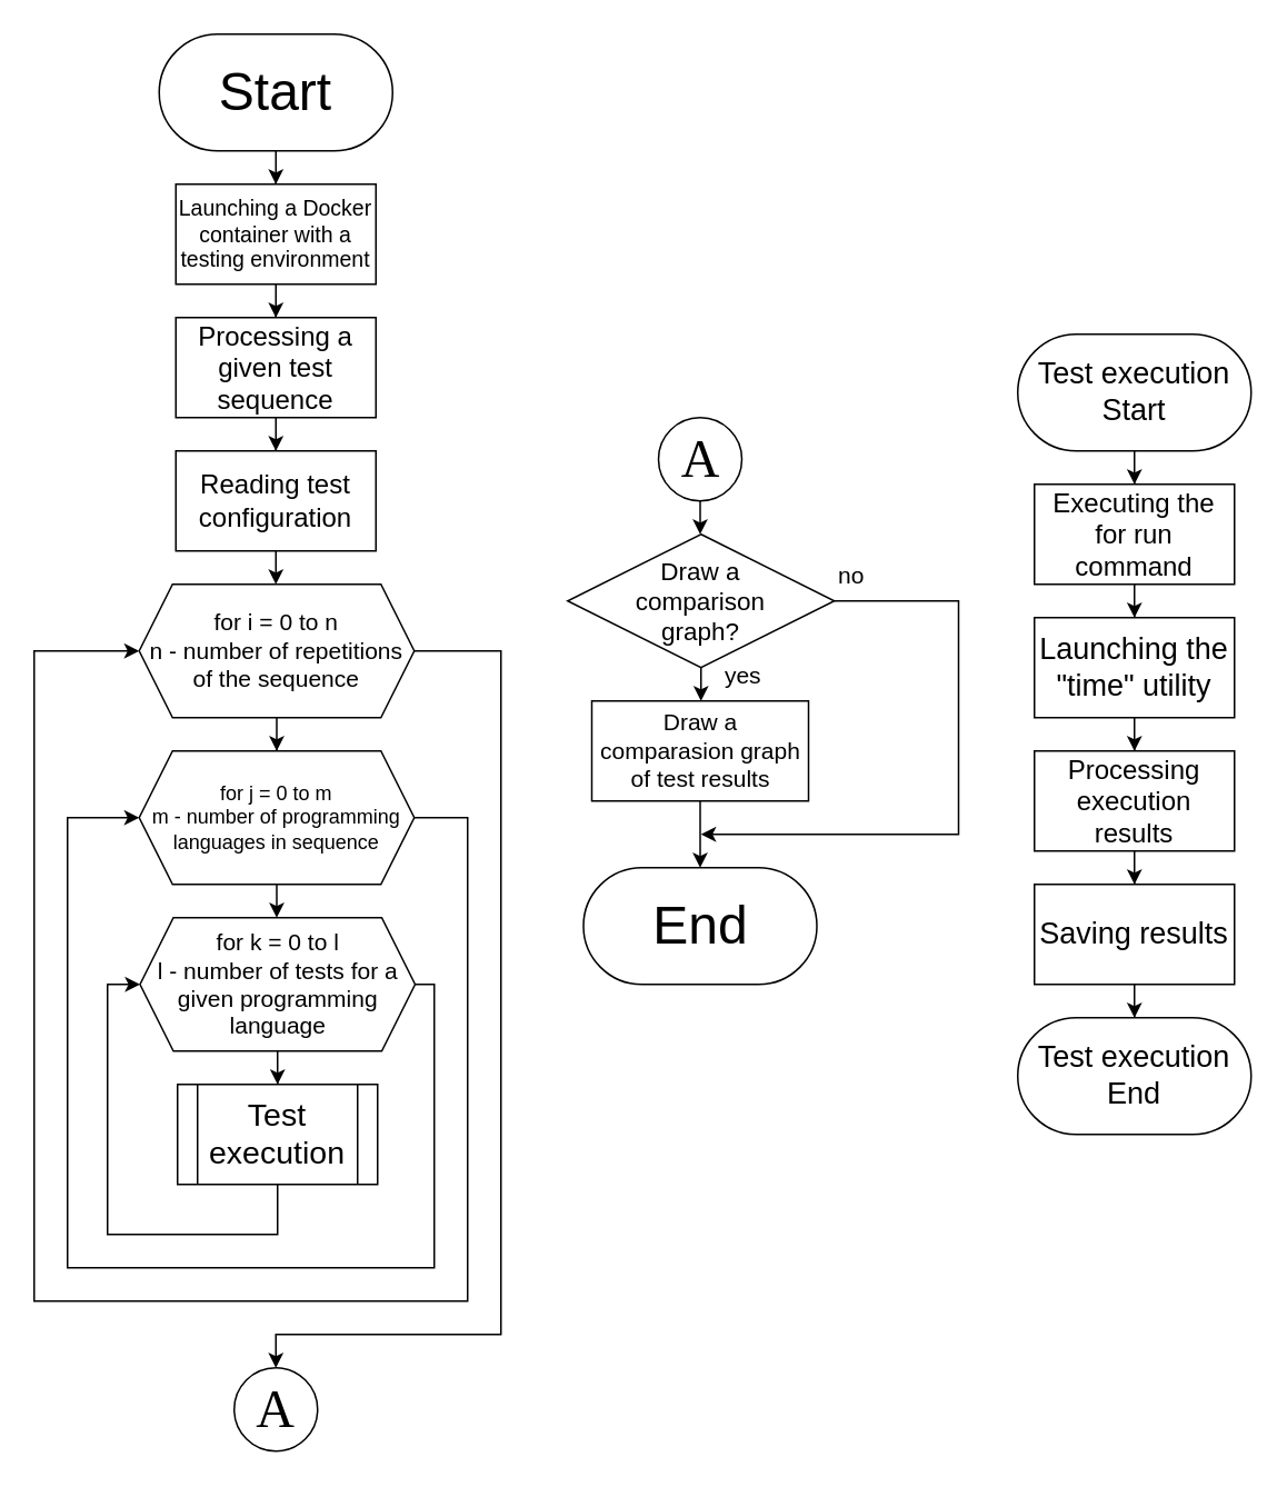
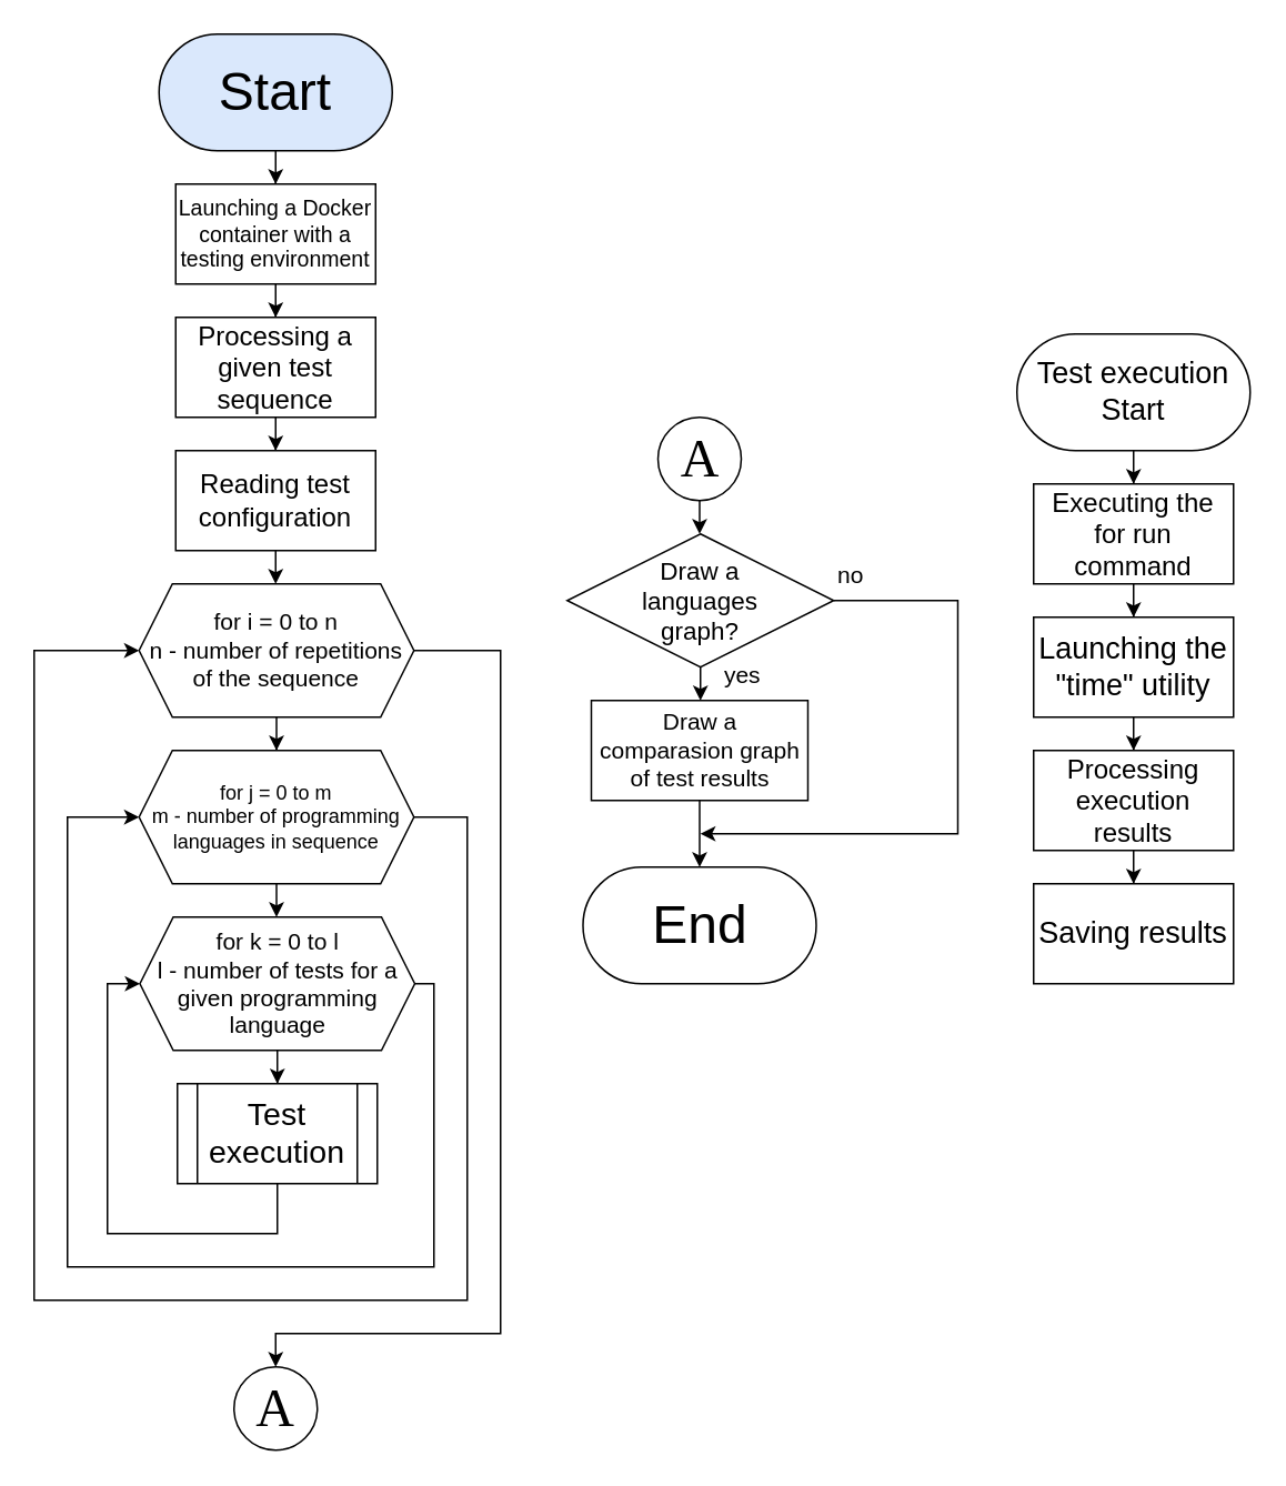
  <mxCell id="0" />
  <mxCell id="1" parent="0" />
  <mxCell id="2" style="edgeStyle=orthogonalEdgeStyle;rounded=0;orthogonalLoop=1;jettySize=auto;html=1;entryX=0.5;entryY=0;entryDx=0;entryDy=0;fontFamily=Arial;fontStyle=0" parent="1" source="3" target="24" edge="1"><mxGeometry relative="1" as="geometry" /></mxCell>
- <mxCell id="3" value="Start" style="rounded=1;whiteSpace=wrap;html=1;arcSize=50;fontFamily=Arial;fontStyle=0;fontSize=32;" parent="1" vertex="1"><mxGeometry x="95" y="20" width="140" height="70" as="geometry" /></mxCell>
+ <mxCell id="3" value="Start" style="rounded=1;whiteSpace=wrap;html=1;arcSize=50;fontFamily=Arial;fontStyle=0;fontSize=32;fillColor=#dae8fc;" parent="1" vertex="1"><mxGeometry x="95" y="20" width="140" height="70" as="geometry" /></mxCell>
  <mxCell id="4" style="edgeStyle=orthogonalEdgeStyle;rounded=0;orthogonalLoop=1;jettySize=auto;html=1;fontFamily=Arial;fontStyle=0" parent="1" source="5" target="7" edge="1"><mxGeometry relative="1" as="geometry" /></mxCell>
  <mxCell id="5" value="Processing a given test sequence" style="rounded=0;whiteSpace=wrap;html=1;fontFamily=Arial;fontStyle=0;fontSize=16;" parent="1" vertex="1"><mxGeometry x="105" y="190" width="120" height="60" as="geometry" /></mxCell>
  <mxCell id="6" style="edgeStyle=orthogonalEdgeStyle;rounded=0;orthogonalLoop=1;jettySize=auto;html=1;fontFamily=Arial;fontStyle=0" parent="1" source="7" target="10" edge="1"><mxGeometry relative="1" as="geometry" /></mxCell>
  <mxCell id="7" value="Reading test configuration" style="rounded=0;whiteSpace=wrap;html=1;fontFamily=Arial;fontStyle=0;fontSize=16;" parent="1" vertex="1"><mxGeometry x="105" y="270" width="120" height="60" as="geometry" /></mxCell>
  <mxCell id="8" style="edgeStyle=orthogonalEdgeStyle;rounded=0;orthogonalLoop=1;jettySize=auto;html=1;fontFamily=Arial;fontStyle=0" parent="1" source="10" target="13" edge="1"><mxGeometry relative="1" as="geometry" /></mxCell>
  <mxCell id="9" style="edgeStyle=orthogonalEdgeStyle;rounded=0;orthogonalLoop=1;jettySize=auto;html=1;fontFamily=Arial;fontStyle=0;entryX=0.5;entryY=0;entryDx=0;entryDy=0;" parent="1" source="10" target="40" edge="1"><mxGeometry relative="1" as="geometry"><mxPoint x="160" y="820" as="targetPoint" /><Array as="points"><mxPoint x="300" y="390" /><mxPoint x="300" y="800" /><mxPoint x="165" y="800" /></Array></mxGeometry></mxCell>
  <mxCell id="10" value="&lt;div style=&quot;font-size: 14px;&quot;&gt;for i = 0 to n&lt;/div&gt;&lt;div style=&quot;font-size: 14px;&quot;&gt;n - number of repetitions of the sequence&lt;/div&gt;" style="shape=hexagon;perimeter=hexagonPerimeter2;whiteSpace=wrap;html=1;fixedSize=1;fontFamily=Arial;fontStyle=0;fontSize=14;" parent="1" vertex="1"><mxGeometry x="83" y="350" width="165" height="80" as="geometry" /></mxCell>
  <mxCell id="11" style="edgeStyle=orthogonalEdgeStyle;rounded=0;orthogonalLoop=1;jettySize=auto;html=1;fontFamily=Arial;fontStyle=0" parent="1" source="13" target="16" edge="1"><mxGeometry relative="1" as="geometry" /></mxCell>
  <mxCell id="12" style="edgeStyle=orthogonalEdgeStyle;rounded=0;orthogonalLoop=1;jettySize=auto;html=1;entryX=0;entryY=0.5;entryDx=0;entryDy=0;fontFamily=Arial;fontStyle=0" parent="1" source="13" target="10" edge="1"><mxGeometry relative="1" as="geometry"><Array as="points"><mxPoint x="280" y="490" /><mxPoint x="280" y="780" /><mxPoint x="20" y="780" /><mxPoint x="20" y="390" /></Array></mxGeometry></mxCell>
  <mxCell id="13" value="&lt;div style=&quot;font-size: 12px;&quot;&gt;for j = 0 to m&lt;/div&gt;&lt;div style=&quot;font-size: 12px;&quot;&gt;m - number of programming languages in sequence&lt;/div&gt;" style="shape=hexagon;perimeter=hexagonPerimeter2;whiteSpace=wrap;html=1;fixedSize=1;fontFamily=Arial;fontStyle=0;fontSize=12;" parent="1" vertex="1"><mxGeometry x="83" y="450" width="165" height="80" as="geometry" /></mxCell>
  <mxCell id="14" style="edgeStyle=orthogonalEdgeStyle;rounded=0;orthogonalLoop=1;jettySize=auto;html=1;fontFamily=Arial;fontStyle=0" parent="1" source="16" target="18" edge="1"><mxGeometry relative="1" as="geometry" /></mxCell>
  <mxCell id="15" style="edgeStyle=orthogonalEdgeStyle;rounded=0;orthogonalLoop=1;jettySize=auto;html=1;entryX=0;entryY=0.5;entryDx=0;entryDy=0;fontFamily=Arial;fontStyle=0" parent="1" source="16" target="13" edge="1"><mxGeometry relative="1" as="geometry"><Array as="points"><mxPoint x="260" y="590" /><mxPoint x="260" y="760" /><mxPoint x="40" y="760" /><mxPoint x="40" y="490" /></Array></mxGeometry></mxCell>
  <mxCell id="16" value="&lt;div style=&quot;font-size: 14px;&quot;&gt;for k = 0 to l&lt;/div&gt;&lt;div style=&quot;font-size: 14px;&quot;&gt;l - number of tests for a given programming language&lt;/div&gt;" style="shape=hexagon;perimeter=hexagonPerimeter2;whiteSpace=wrap;html=1;fixedSize=1;fontFamily=Arial;fontStyle=0;fontSize=14;" parent="1" vertex="1"><mxGeometry x="83.5" y="550" width="165" height="80" as="geometry" /></mxCell>
  <mxCell id="17" style="edgeStyle=orthogonalEdgeStyle;rounded=0;orthogonalLoop=1;jettySize=auto;html=1;entryX=0;entryY=0.5;entryDx=0;entryDy=0;fontFamily=Arial;fontStyle=0" parent="1" source="18" target="16" edge="1"><mxGeometry relative="1" as="geometry"><Array as="points"><mxPoint x="166" y="740" /><mxPoint x="64" y="740" /><mxPoint x="64" y="590" /></Array></mxGeometry></mxCell>
  <mxCell id="18" value="Test execution" style="shape=process;whiteSpace=wrap;html=1;backgroundOutline=1;fontFamily=Arial;fontStyle=0;fontSize=19;" parent="1" vertex="1"><mxGeometry x="106" y="650" width="120" height="60" as="geometry" /></mxCell>
  <mxCell id="19" style="edgeStyle=orthogonalEdgeStyle;rounded=0;orthogonalLoop=1;jettySize=auto;html=1;entryX=0.5;entryY=0;entryDx=0;entryDy=0;fontFamily=Arial;fontStyle=0" parent="1" source="20" target="22" edge="1"><mxGeometry relative="1" as="geometry" /></mxCell>
  <mxCell id="20" value="Test execution&lt;br style=&quot;font-size: 18px;&quot;&gt;Start" style="rounded=1;whiteSpace=wrap;html=1;arcSize=50;fontFamily=Arial;fontStyle=0;fontSize=18;" parent="1" vertex="1"><mxGeometry x="610" y="200" width="140" height="70" as="geometry" /></mxCell>
  <mxCell id="21" style="edgeStyle=orthogonalEdgeStyle;rounded=0;orthogonalLoop=1;jettySize=auto;html=1;fontFamily=Arial;fontStyle=0" parent="1" source="22" target="26" edge="1"><mxGeometry relative="1" as="geometry" /></mxCell>
  <mxCell id="22" value="Executing the for run command" style="rounded=0;whiteSpace=wrap;html=1;fontFamily=Arial;fontStyle=0;fontSize=16;" parent="1" vertex="1"><mxGeometry x="620" y="290" width="120" height="60" as="geometry" /></mxCell>
  <mxCell id="23" style="edgeStyle=orthogonalEdgeStyle;rounded=0;orthogonalLoop=1;jettySize=auto;html=1;entryX=0.5;entryY=0;entryDx=0;entryDy=0;fontFamily=Arial;fontStyle=0" parent="1" source="24" target="5" edge="1"><mxGeometry relative="1" as="geometry" /></mxCell>
  <mxCell id="24" value="&lt;font style=&quot;font-size: 13px;&quot;&gt;Launching a Docker container with a testing environment&lt;/font&gt;" style="rounded=0;whiteSpace=wrap;html=1;fontFamily=Arial;fontStyle=0;fontSize=13;" parent="1" vertex="1"><mxGeometry x="105" y="110" width="120" height="60" as="geometry" /></mxCell>
  <mxCell id="25" style="edgeStyle=orthogonalEdgeStyle;rounded=0;orthogonalLoop=1;jettySize=auto;html=1;entryX=0.5;entryY=0;entryDx=0;entryDy=0;fontFamily=Arial;fontStyle=0" parent="1" source="26" target="28" edge="1"><mxGeometry relative="1" as="geometry" /></mxCell>
  <mxCell id="26" value="Launching the &quot;time&quot; utility" style="rounded=0;whiteSpace=wrap;html=1;fontFamily=Arial;fontStyle=0;fontSize=18;" parent="1" vertex="1"><mxGeometry x="620" y="370" width="120" height="60" as="geometry" /></mxCell>
  <mxCell id="27" style="edgeStyle=orthogonalEdgeStyle;rounded=0;orthogonalLoop=1;jettySize=auto;html=1;entryX=0.5;entryY=0;entryDx=0;entryDy=0;fontFamily=Arial;fontStyle=0" parent="1" source="28" target="30" edge="1"><mxGeometry relative="1" as="geometry" /></mxCell>
  <mxCell id="28" value="Processing execution results" style="rounded=0;whiteSpace=wrap;html=1;fontFamily=Arial;fontStyle=0;fontSize=16;" parent="1" vertex="1"><mxGeometry x="620" y="450" width="120" height="60" as="geometry" /></mxCell>
- <mxCell id="29" style="edgeStyle=orthogonalEdgeStyle;rounded=0;orthogonalLoop=1;jettySize=auto;html=1;fontFamily=Arial;fontStyle=0" parent="1" source="30" target="31" edge="1"><mxGeometry relative="1" as="geometry" /></mxCell>
  <mxCell id="30" value="Saving results" style="rounded=0;whiteSpace=wrap;html=1;fontFamily=Arial;fontStyle=0;fontSize=18;" parent="1" vertex="1"><mxGeometry x="620" y="530" width="120" height="60" as="geometry" /></mxCell>
- <mxCell id="31" value="Test execution&lt;br style=&quot;font-size: 18px;&quot;&gt;End" style="rounded=1;whiteSpace=wrap;html=1;arcSize=50;fontFamily=Arial;fontStyle=0;fontSize=18;" parent="1" vertex="1"><mxGeometry x="610" y="610" width="140" height="70" as="geometry" /></mxCell>
  <mxCell id="32" style="edgeStyle=orthogonalEdgeStyle;rounded=0;orthogonalLoop=1;jettySize=auto;html=1;entryX=0.5;entryY=0;entryDx=0;entryDy=0;fontFamily=Arial;fontStyle=0" parent="1" source="34" target="36" edge="1"><mxGeometry relative="1" as="geometry" /></mxCell>
  <mxCell id="33" style="edgeStyle=orthogonalEdgeStyle;rounded=0;orthogonalLoop=1;jettySize=auto;html=1;fontFamily=Arial;fontStyle=0" parent="1" source="34" edge="1"><mxGeometry relative="1" as="geometry"><mxPoint x="420" y="500" as="targetPoint" /><Array as="points"><mxPoint x="574.5" y="360" /><mxPoint x="574.5" y="500" /></Array></mxGeometry></mxCell>
- <mxCell id="34" value="Draw&amp;nbsp;a &lt;br style=&quot;font-size: 15px;&quot;&gt;comparison&lt;br style=&quot;font-size: 15px;&quot;&gt;graph?" style="rhombus;whiteSpace=wrap;html=1;fontFamily=Arial;fontStyle=0;fontSize=15;" parent="1" vertex="1"><mxGeometry x="340" y="320" width="160" height="80" as="geometry" /></mxCell>
+ <mxCell id="34" value="Draw&amp;nbsp;a &lt;br style=&quot;font-size: 15px;&quot;&gt;languages&lt;br style=&quot;font-size: 15px;&quot;&gt;graph?" style="rhombus;whiteSpace=wrap;html=1;fontFamily=Arial;fontStyle=0;fontSize=15;" parent="1" vertex="1"><mxGeometry x="340" y="320" width="160" height="80" as="geometry" /></mxCell>
  <mxCell id="35" style="edgeStyle=orthogonalEdgeStyle;rounded=0;orthogonalLoop=1;jettySize=auto;html=1;entryX=0.5;entryY=0;entryDx=0;entryDy=0;fontFamily=Arial;fontStyle=0" parent="1" source="36" target="37" edge="1"><mxGeometry relative="1" as="geometry" /></mxCell>
  <mxCell id="36" value="Draw a comparasion graph of test results" style="rounded=0;whiteSpace=wrap;html=1;fontFamily=Arial;fontStyle=0;fontSize=14;" parent="1" vertex="1"><mxGeometry x="354.5" y="420" width="130" height="60" as="geometry" /></mxCell>
  <mxCell id="37" value="End" style="rounded=1;whiteSpace=wrap;html=1;arcSize=50;fontFamily=Arial;fontStyle=0;fontSize=32;" parent="1" vertex="1"><mxGeometry x="349.5" y="520" width="140" height="70" as="geometry" /></mxCell>
  <mxCell id="38" value="no" style="text;html=1;align=center;verticalAlign=middle;resizable=0;points=[];autosize=1;strokeColor=none;fillColor=none;fontFamily=Arial;fontStyle=0;fontSize=14;" parent="1" vertex="1"><mxGeometry x="489.5" y="330" width="40" height="30" as="geometry" /></mxCell>
  <mxCell id="39" value="yes" style="text;html=1;align=center;verticalAlign=middle;resizable=0;points=[];autosize=1;strokeColor=none;fillColor=none;fontFamily=Arial;fontStyle=0;fontSize=14;" parent="1" vertex="1"><mxGeometry x="420" y="390" width="50" height="30" as="geometry" /></mxCell>
  <mxCell id="40" value="&lt;font face=&quot;GOST Type B&quot; size=&quot;1&quot;&gt;&lt;span style=&quot;font-size: 32px;&quot;&gt;А&lt;/span&gt;&lt;/font&gt;" style="ellipse;whiteSpace=wrap;html=1;aspect=fixed;fontFamily=Arial;fontStyle=0" parent="1" vertex="1"><mxGeometry x="140" y="820" width="50" height="50" as="geometry" /></mxCell>
  <mxCell id="41" style="edgeStyle=orthogonalEdgeStyle;rounded=0;orthogonalLoop=1;jettySize=auto;html=1;entryX=0.5;entryY=0;entryDx=0;entryDy=0;fontFamily=Arial;fontStyle=0" parent="1" source="42" target="34" edge="1"><mxGeometry relative="1" as="geometry" /></mxCell>
  <mxCell id="42" value="&lt;font face=&quot;GOST Type B&quot; size=&quot;1&quot;&gt;&lt;span style=&quot;font-size: 32px;&quot;&gt;А&lt;/span&gt;&lt;/font&gt;" style="ellipse;whiteSpace=wrap;html=1;aspect=fixed;fontFamily=Arial;fontStyle=0" parent="1" vertex="1"><mxGeometry x="394.5" y="250" width="50" height="50" as="geometry" /></mxCell>
